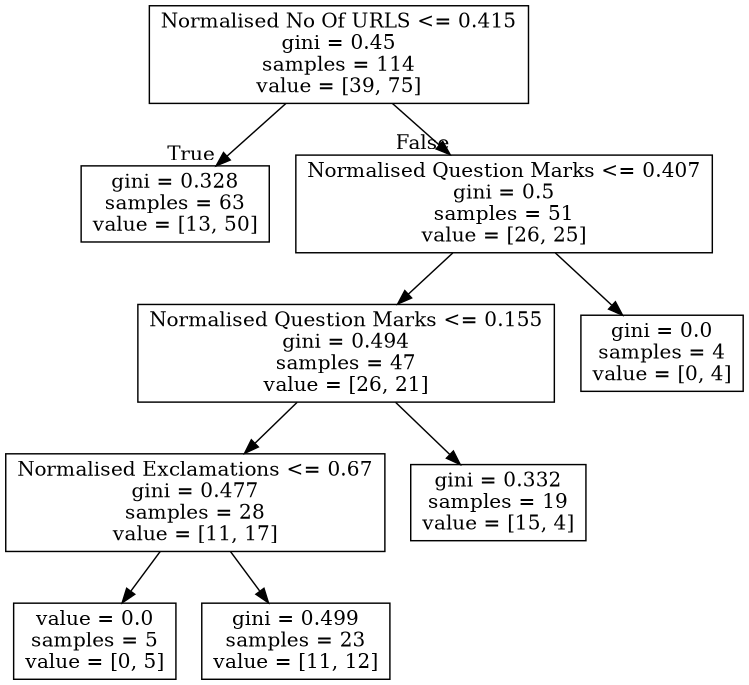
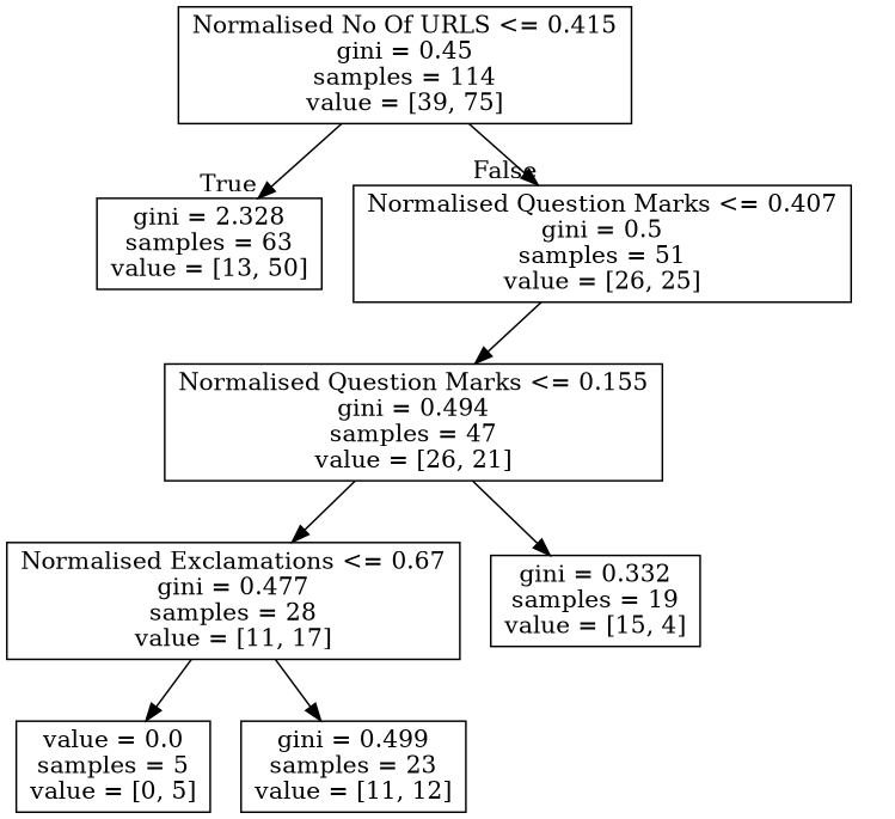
  digraph {
    node [shape=box]
    n1 [label="Normalised No Of URLS <= 0.415\ngini = 0.45\nsamples = 114\nvalue = [39, 75]"]
-   n2 [label="gini = 0.328\nsamples = 63\nvalue = [13, 50]"]
+   n2 [label="gini = 2.328\nsamples = 63\nvalue = [13, 50]"]
    n3 [label="Normalised Question Marks <= 0.407\ngini = 0.5\nsamples = 51\nvalue = [26, 25]"]
    n4 [label="Normalised Question Marks <= 0.155\ngini = 0.494\nsamples = 47\nvalue = [26, 21]"]
-   n5 [label="gini = 0.0\nsamples = 4\nvalue = [0, 4]"]
    n6 [label="Normalised Exclamations <= 0.67\ngini = 0.477\nsamples = 28\nvalue = [11, 17]"]
    n7 [label="gini = 0.332\nsamples = 19\nvalue = [15, 4]"]
    n8 [label="value = 0.0\nsamples = 5\nvalue = [0, 5]"]
    n9 [label="gini = 0.499\nsamples = 23\nvalue = [11, 12]"]
    n1 -> n2 [headlabel=True labelangle=45 labeldistance=2.5]
    n1 -> n3 [headlabel=False labelangle=-45 labeldistance=2.5]
    n3 -> n4
-   n3 -> n5
    n4 -> n6
    n4 -> n7
    n6 -> n8
    n6 -> n9
  }
